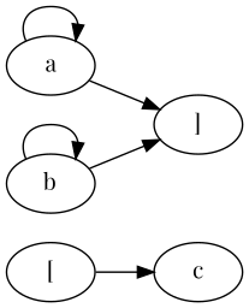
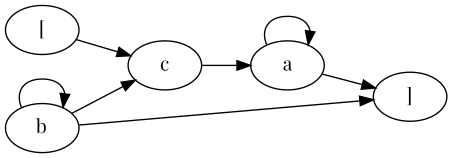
  digraph {
    fontname="Playfair Display"
    rankdir=LR
    node [fontname="Playfair Display"]
    edge [fontname="Playfair Display"]
    n1 [label="["]
    n2 [label=c]
    n3 [label=a]
    n4 [label="]"]
    n5 [label=b]
    n1 -> n2
+   n2 -> n3
    n3 -> n3
    n3 -> n4
+   n5 -> n2
    n5 -> n4
    n5 -> n5
  }
